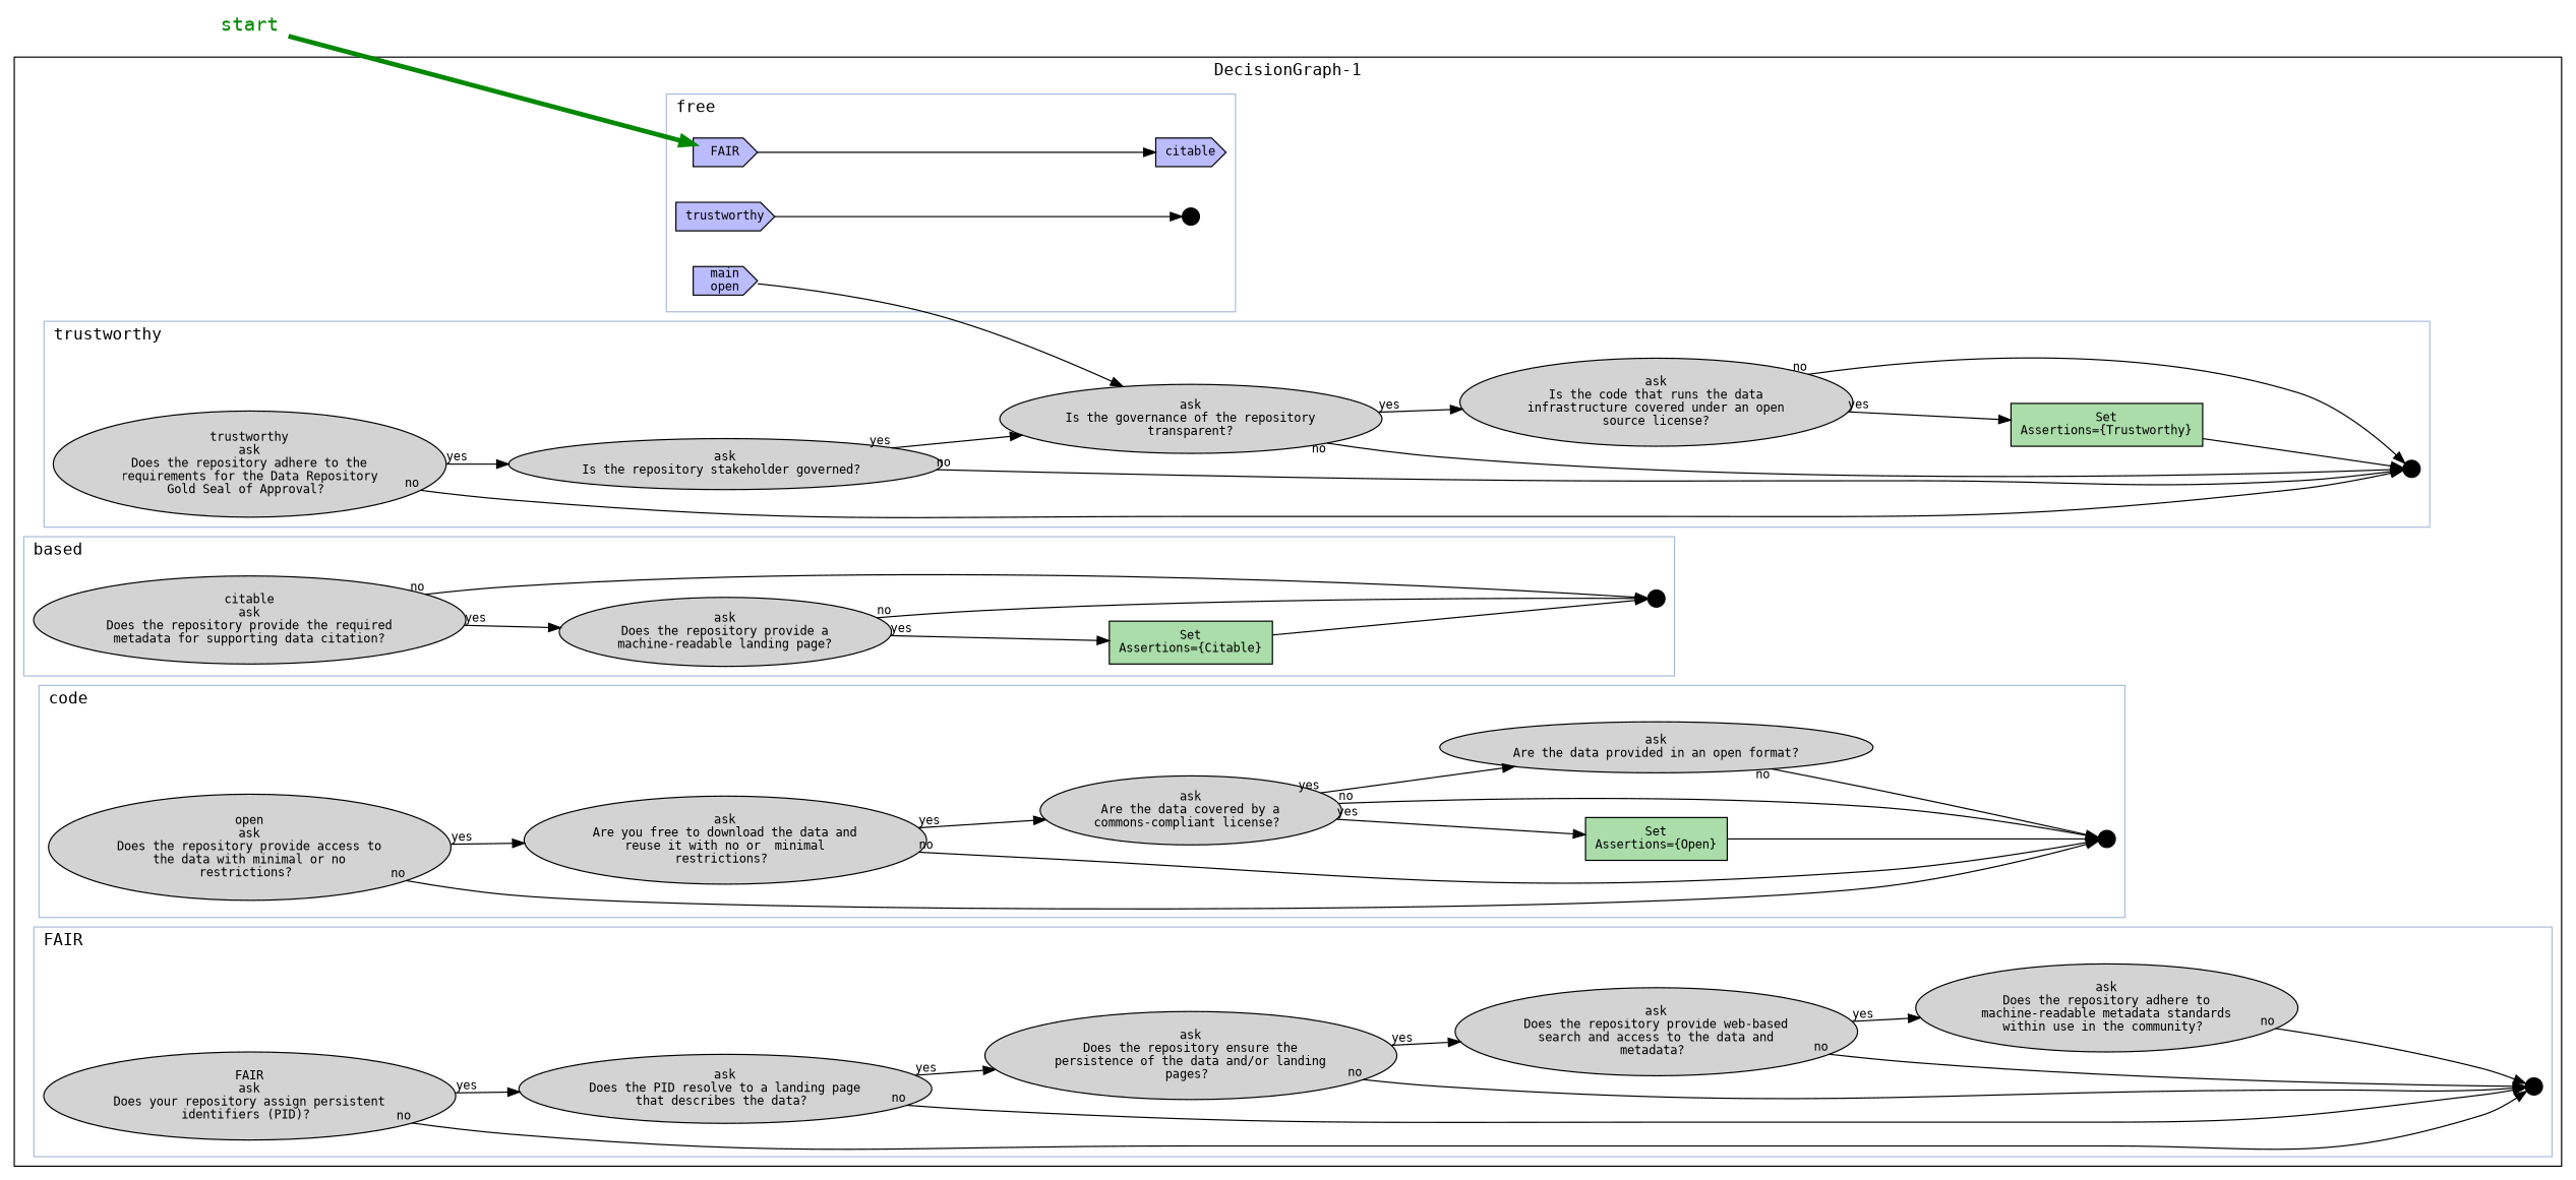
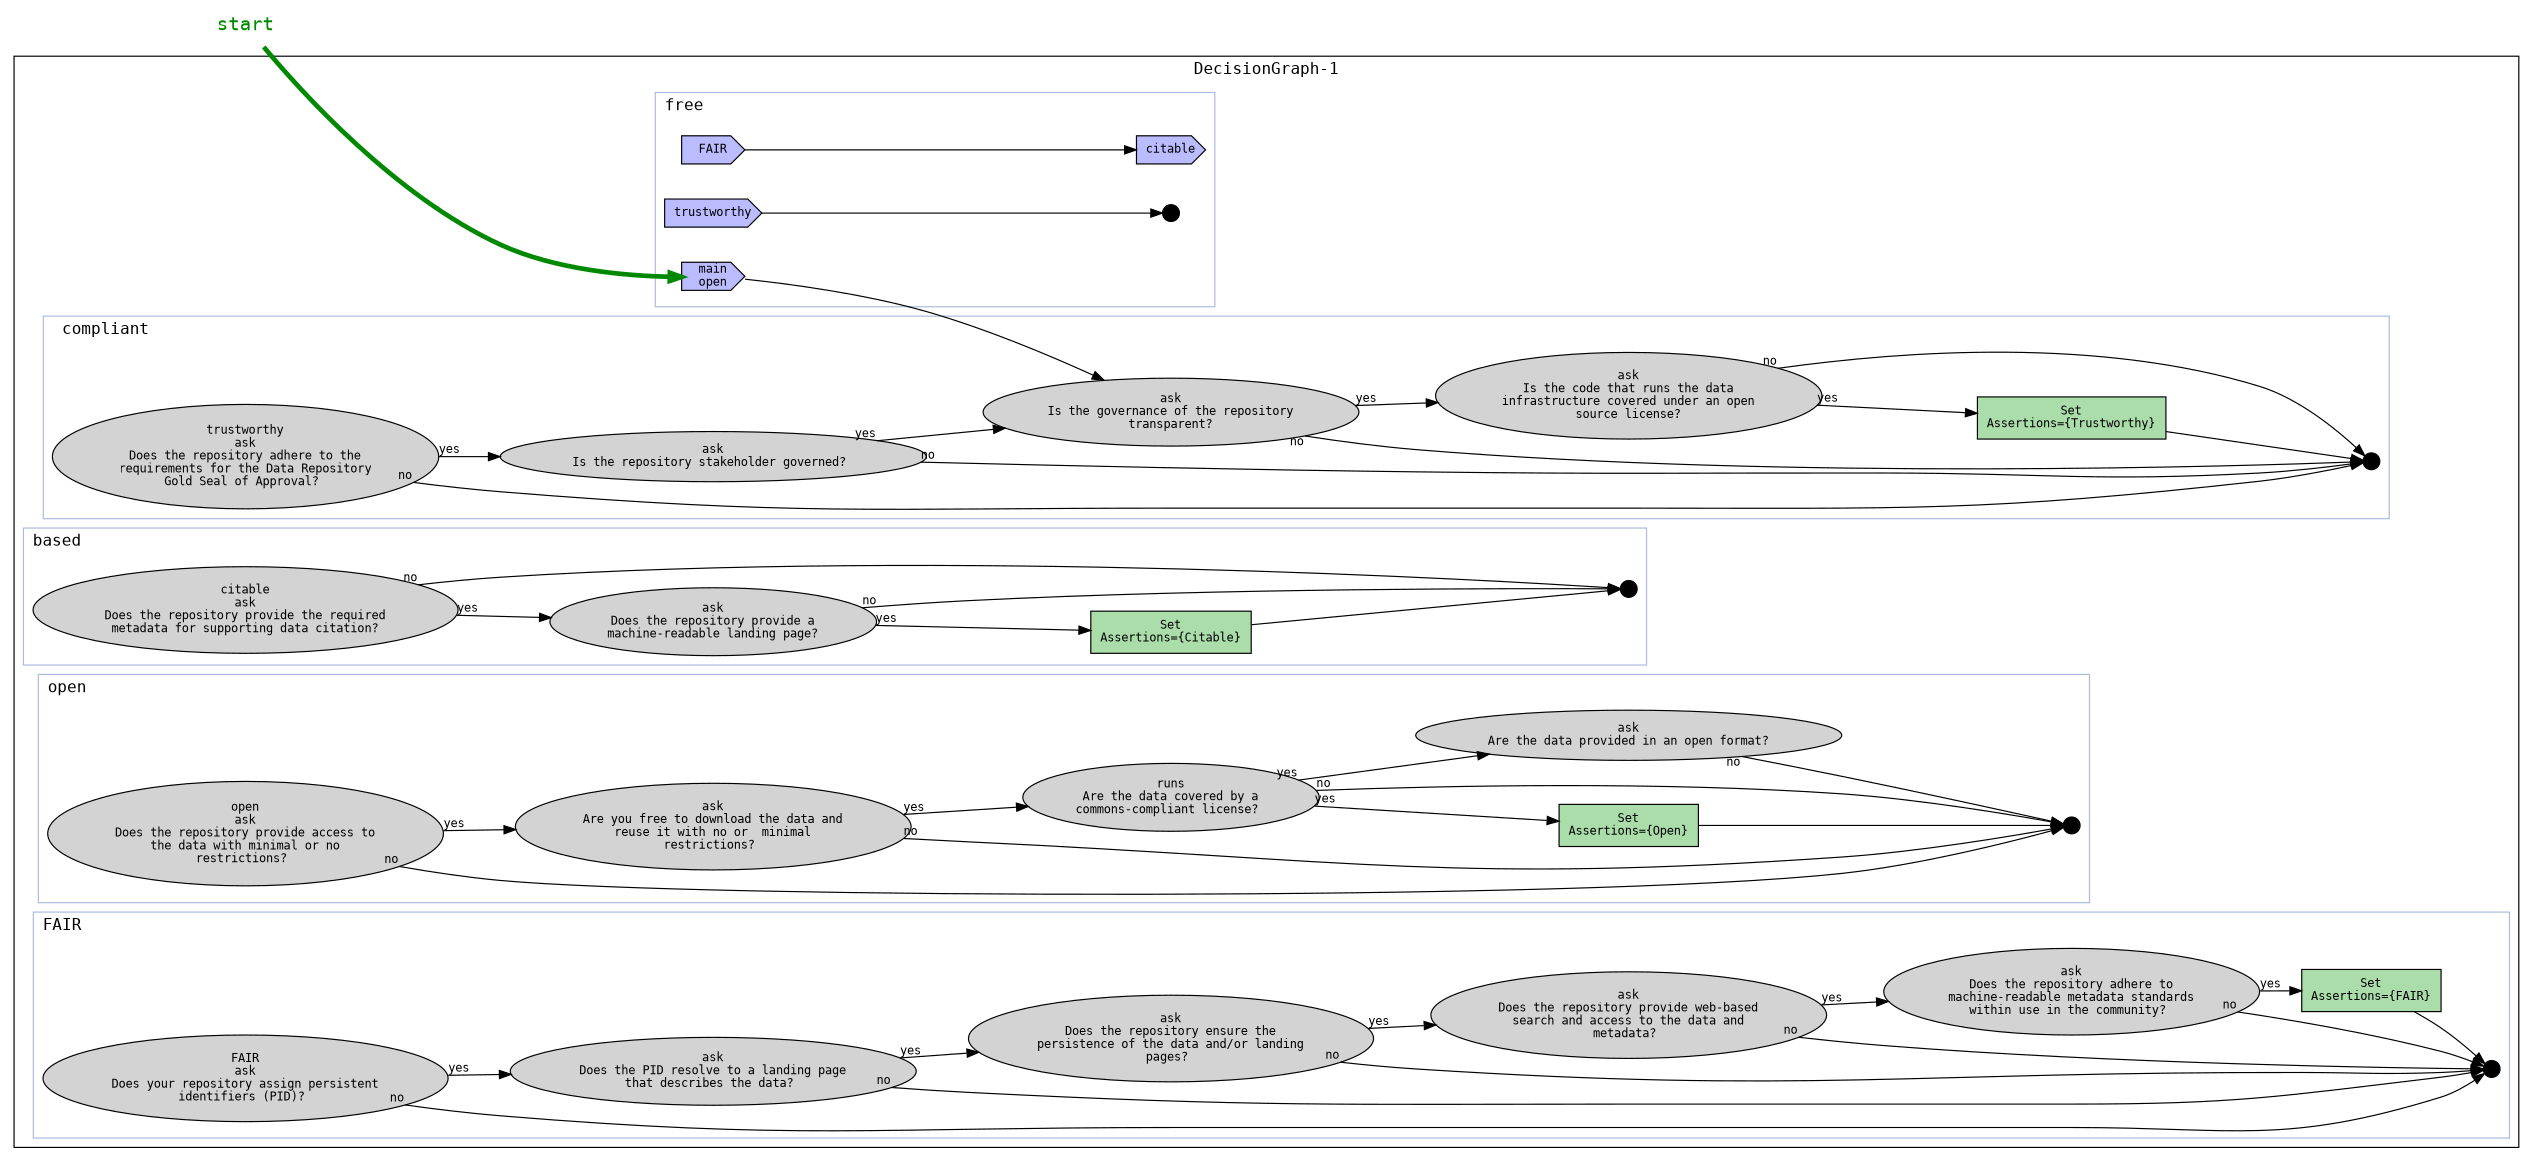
  digraph {
    fontname="DejaVu Sans Mono"
    rankdir=LR
    node [fillcolor=lightgray fontname="DejaVu Sans Mono" fontsize=10 shape=oval style=filled]
    edge [fontname="DejaVu Sans Mono" fontsize=10 taillabel=yes]
    start [fillcolor=transparent fontcolor="#008800" fontsize=16 shape=none]
    n2 [label="ask\nDoes the repository provide a\nmachine-readable landing page?"]
    n3 [fillcolor="#AADDAA" label="Set\nAssertions=\{Citable\}\n" shape=rect]
    n4 [label="citable\nask\nDoes the repository provide the required\nmetadata for supporting data citation?"]
    n5 [fillcolor="#000000" fontcolor="#AAAAAA" height=0.2 label=x shape=point width=0.2]
    n6 [fillcolor="#AADDAA" label="Set\nAssertions=\{Open\}\n" shape=rect]
    n7 [label="open\nask\nDoes the repository provide access to\nthe data with minimal or no\nrestrictions? "]
    n8 [fillcolor="#000000" fontcolor="#AAAAAA" height=0.2 label=x shape=point width=0.2]
    n9 [label="ask\nAre the data provided in an open format?\n"]
    n10 [label="ask\nAre you free to download the data and\nreuse it with no or  minimal\nrestrictions? "]
-   n11 [label="ask\nAre the data covered by a\ncommons-compliant license? "]
+   n11 [label="runs\nAre the data covered by a\ncommons-compliant license? "]
    n12 [label="trustworthy\nask\nDoes the repository adhere to the\nrequirements for the Data Repository\nGold Seal of Approval? "]
    n13 [label="ask\nIs the repository stakeholder governed? \n"]
    n14 [fillcolor="#000000" fontcolor="#AAAAAA" height=0.2 label=x shape=point width=0.2]
    n15 [fillcolor="#AADDAA" label="Set\nAssertions=\{Trustworthy\}\n" shape=rect]
    n16 [label="ask\nIs the governance of the repository\ntransparent?"]
    n17 [label="ask\nIs the code that runs the data\ninfrastructure covered under an open\nsource license?"]
    n18 [fillcolor="#BBBBFF" label=FAIR shape=cds]
    n19 [fillcolor="#000000" fontcolor="#AAAAAA" height=0.2 label=x shape=point width=0.2]
    n20 [fillcolor="#BBBBFF" label="main\nopen" shape=cds]
    n21 [fillcolor="#BBBBFF" label=citable shape=cds]
    n22 [fillcolor="#BBBBFF" label=trustworthy shape=cds]
    n23 [fillcolor="#000000" fontcolor="#AAAAAA" height=0.2 label=x shape=point width=0.2]
    n24 [label="ask\nDoes the repository provide web-based\nsearch and access to the data and\nmetadata? "]
    n25 [label="ask\nDoes the repository adhere to\nmachine-readable metadata standards\nwithin use in the community? "]
    n26 [label="FAIR\nask\nDoes your repository assign persistent\nidentifiers (PID)? "]
    n27 [label="ask\nDoes the PID resolve to a landing page\nthat describes the data? "]
    n28 [label="ask\nDoes the repository ensure the\npersistence of the data and/or landing\npages? "]
+   n29 [fillcolor="#AADDAA" label="Set\nAssertions=\{FAIR\}\n" shape=rect]
    subgraph sub_1 {
      rank=source
      start
    }
    subgraph cluster_2 {
      label="DecisionGraph-1"
      subgraph cluster_3 {
        color="#AABBDD"
        label=based
        labeljust=l
        n2
        n3
        n4
        n5
      }
      subgraph cluster_4 {
        color="#AABBDD"
-       label=code
+       label=open
        labeljust=l
        n6
        n7
        n8
        n9
        n10
        n11
      }
      subgraph cluster_5 {
        color="#AABBDD"
-       label=trustworthy
+       label=compliant
        labeljust=l
        n12
        n13
        n14
        n15
        n16
        n17
      }
      subgraph cluster_6 {
        color="#AABBDD"
        label=free
        labeljust=l
        n18
        n19
        n20
        n21
        n22
      }
      subgraph cluster_7 {
        color="#AABBDD"
        label=FAIR
        labeljust=l
        n23
        n24
        n25
        n26
        n27
        n28
+       n29
      }
    }
-   start -> n18 [color="#008800" penwidth=4.0 taillabel=""]
+   start -> n20 [color="#008800" penwidth=4.0 taillabel=""]
    n2 -> n3
    n2 -> n5 [taillabel=no]
    n3 -> n5 [taillabel=""]
    n4 -> n2
    n4 -> n5 [taillabel=no]
    n6 -> n8 [taillabel=""]
    n7 -> n8 [taillabel=no]
    n7 -> n10
    n9 -> n8 [taillabel=no]
    n10 -> n8 [taillabel=no]
    n10 -> n11
    n11 -> n6
    n11 -> n8 [taillabel=no]
    n11 -> n9
    n12 -> n13
    n12 -> n14 [taillabel=no]
    n13 -> n14 [taillabel=no]
    n13 -> n16
    n15 -> n14 [taillabel=""]
    n16 -> n14 [taillabel=no]
    n16 -> n17
    n17 -> n14 [taillabel=no]
    n17 -> n15
    n18 -> n21 [taillabel=""]
    n20 -> n16 [taillabel=""]
    n22 -> n19 [taillabel=""]
    n24 -> n23 [taillabel=no]
    n24 -> n25
    n25 -> n23 [taillabel=no]
+   n25 -> n29
    n26 -> n23 [taillabel=no]
    n26 -> n27
    n27 -> n23 [taillabel=no]
    n27 -> n28
    n28 -> n23 [taillabel=no]
    n28 -> n24
+   n29 -> n23 [taillabel=""]
  }
